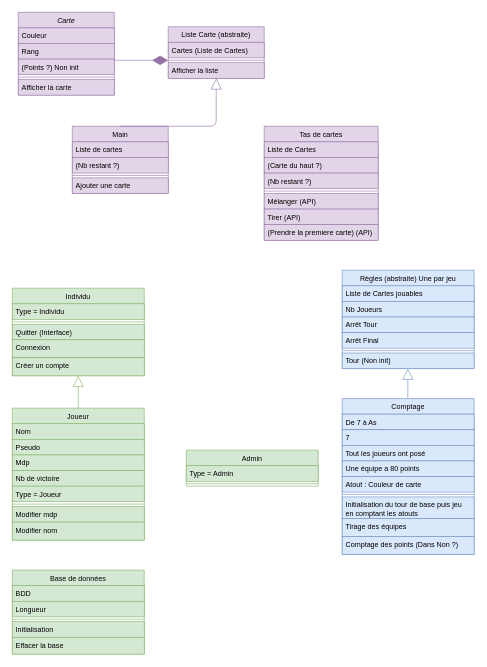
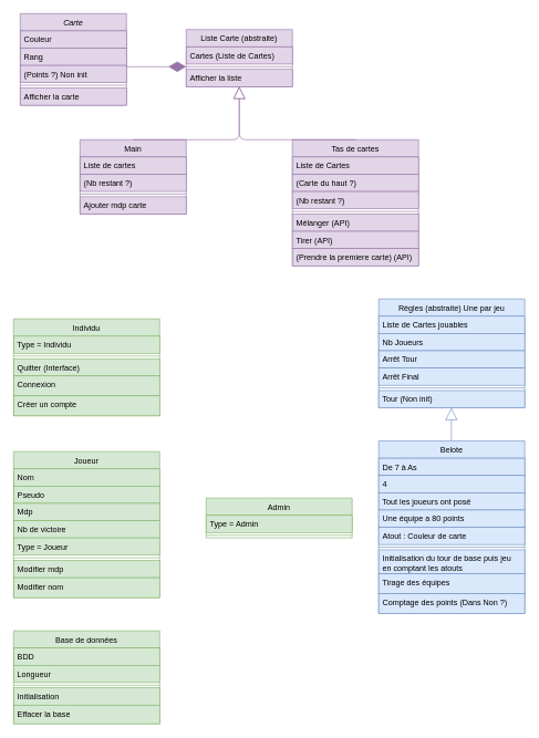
  <mxCell id="0" />
  <mxCell id="1" parent="0" />
  <mxCell id="2" value="Carte" style="swimlane;fontStyle=2;align=center;verticalAlign=top;childLayout=stackLayout;horizontal=1;startSize=26;horizontalStack=0;resizeParent=1;resizeLast=0;collapsible=1;marginBottom=0;rounded=0;shadow=0;strokeWidth=1;fillColor=#e1d5e7;strokeColor=#9673a6;" parent="1" vertex="1"><mxGeometry x="30" y="20" width="160" height="138" as="geometry"><mxRectangle x="230" y="140" width="160" height="26" as="alternateBounds" /></mxGeometry></mxCell>
  <mxCell id="3" value="Couleur" style="text;align=left;verticalAlign=top;spacingLeft=4;spacingRight=4;overflow=hidden;rotatable=0;points=[[0,0.5],[1,0.5]];portConstraint=eastwest;fillColor=#e1d5e7;strokeColor=#9673a6;" parent="2" vertex="1"><mxGeometry y="26" width="160" height="26" as="geometry" /></mxCell>
  <mxCell id="4" value="Rang" style="text;align=left;verticalAlign=top;spacingLeft=4;spacingRight=4;overflow=hidden;rotatable=0;points=[[0,0.5],[1,0.5]];portConstraint=eastwest;rounded=0;shadow=0;html=0;fillColor=#e1d5e7;strokeColor=#9673a6;" parent="2" vertex="1"><mxGeometry y="52" width="160" height="26" as="geometry" /></mxCell>
  <mxCell id="5" value="(Points ?) Non init" style="text;align=left;verticalAlign=top;spacingLeft=4;spacingRight=4;overflow=hidden;rotatable=0;points=[[0,0.5],[1,0.5]];portConstraint=eastwest;rounded=0;shadow=0;html=0;fillColor=#e1d5e7;strokeColor=#9673a6;" parent="2" vertex="1"><mxGeometry y="78" width="160" height="26" as="geometry" /></mxCell>
  <mxCell id="6" value="" style="line;html=1;strokeWidth=1;align=left;verticalAlign=middle;spacingTop=-1;spacingLeft=3;spacingRight=3;rotatable=0;labelPosition=right;points=[];portConstraint=eastwest;fillColor=#e1d5e7;strokeColor=#9673a6;" parent="2" vertex="1"><mxGeometry y="104" width="160" height="8" as="geometry" /></mxCell>
  <mxCell id="7" value="Afficher la carte" style="text;align=left;verticalAlign=top;spacingLeft=4;spacingRight=4;overflow=hidden;rotatable=0;points=[[0,0.5],[1,0.5]];portConstraint=eastwest;fillColor=#e1d5e7;strokeColor=#9673a6;" parent="2" vertex="1"><mxGeometry y="112" width="160" height="26" as="geometry" /></mxCell>
  <mxCell id="8" value="Liste Carte (abstraite)" style="swimlane;fontStyle=0;align=center;verticalAlign=top;childLayout=stackLayout;horizontal=1;startSize=26;horizontalStack=0;resizeParent=1;resizeLast=0;collapsible=1;marginBottom=0;rounded=0;shadow=0;strokeWidth=1;fillColor=#e1d5e7;strokeColor=#9673a6;" parent="1" vertex="1"><mxGeometry x="280" y="44" width="160" height="86" as="geometry"><mxRectangle x="130" y="380" width="160" height="26" as="alternateBounds" /></mxGeometry></mxCell>
  <mxCell id="9" value="Cartes (Liste de Cartes)" style="text;align=left;verticalAlign=top;spacingLeft=4;spacingRight=4;overflow=hidden;rotatable=0;points=[[0,0.5],[1,0.5]];portConstraint=eastwest;fillColor=#e1d5e7;strokeColor=#9673a6;" parent="8" vertex="1"><mxGeometry y="26" width="160" height="26" as="geometry" /></mxCell>
  <mxCell id="10" value="" style="line;html=1;strokeWidth=1;align=left;verticalAlign=middle;spacingTop=-1;spacingLeft=3;spacingRight=3;rotatable=0;labelPosition=right;points=[];portConstraint=eastwest;fillColor=#e1d5e7;strokeColor=#9673a6;" parent="8" vertex="1"><mxGeometry y="52" width="160" height="8" as="geometry" /></mxCell>
  <mxCell id="11" value="Afficher la liste" style="text;align=left;verticalAlign=top;spacingLeft=4;spacingRight=4;overflow=hidden;rotatable=0;points=[[0,0.5],[1,0.5]];portConstraint=eastwest;fillColor=#e1d5e7;strokeColor=#9673a6;" parent="8" vertex="1"><mxGeometry y="60" width="160" height="26" as="geometry" /></mxCell>
  <mxCell id="12" value="Tas de cartes&#10;" style="swimlane;fontStyle=0;align=center;verticalAlign=top;childLayout=stackLayout;horizontal=1;startSize=26;horizontalStack=0;resizeParent=1;resizeLast=0;collapsible=1;marginBottom=0;rounded=0;shadow=0;strokeWidth=1;fillColor=#e1d5e7;strokeColor=#9673a6;" parent="1" vertex="1"><mxGeometry x="440" y="210" width="190" height="190" as="geometry"><mxRectangle x="550" y="140" width="160" height="26" as="alternateBounds" /></mxGeometry></mxCell>
  <mxCell id="13" value="Liste de Cartes" style="text;align=left;verticalAlign=top;spacingLeft=4;spacingRight=4;overflow=hidden;rotatable=0;points=[[0,0.5],[1,0.5]];portConstraint=eastwest;fillColor=#e1d5e7;strokeColor=#9673a6;" parent="12" vertex="1"><mxGeometry y="26" width="190" height="26" as="geometry" /></mxCell>
  <mxCell id="14" value="(Carte du haut ?)" style="text;align=left;verticalAlign=top;spacingLeft=4;spacingRight=4;overflow=hidden;rotatable=0;points=[[0,0.5],[1,0.5]];portConstraint=eastwest;rounded=0;shadow=0;html=0;fillColor=#e1d5e7;strokeColor=#9673a6;" parent="12" vertex="1"><mxGeometry y="52" width="190" height="26" as="geometry" /></mxCell>
  <mxCell id="15" value="(Nb restant ?)" style="text;align=left;verticalAlign=top;spacingLeft=4;spacingRight=4;overflow=hidden;rotatable=0;points=[[0,0.5],[1,0.5]];portConstraint=eastwest;fillColor=#e1d5e7;strokeColor=#9673a6;" parent="12" vertex="1"><mxGeometry y="78" width="190" height="26" as="geometry" /></mxCell>
  <mxCell id="16" value="" style="line;html=1;strokeWidth=1;align=left;verticalAlign=middle;spacingTop=-1;spacingLeft=3;spacingRight=3;rotatable=0;labelPosition=right;points=[];portConstraint=eastwest;fillColor=#e1d5e7;strokeColor=#9673a6;" parent="12" vertex="1"><mxGeometry y="104" width="190" height="8" as="geometry" /></mxCell>
  <mxCell id="17" value="Mélanger (API)" style="text;align=left;verticalAlign=top;spacingLeft=4;spacingRight=4;overflow=hidden;rotatable=0;points=[[0,0.5],[1,0.5]];portConstraint=eastwest;fillColor=#e1d5e7;strokeColor=#9673a6;" parent="12" vertex="1"><mxGeometry y="112" width="190" height="26" as="geometry" /></mxCell>
  <mxCell id="18" value="Tirer (API)" style="text;align=left;verticalAlign=top;spacingLeft=4;spacingRight=4;overflow=hidden;rotatable=0;points=[[0,0.5],[1,0.5]];portConstraint=eastwest;fillColor=#e1d5e7;strokeColor=#9673a6;" parent="12" vertex="1"><mxGeometry y="138" width="190" height="26" as="geometry" /></mxCell>
  <mxCell id="19" value="(Prendre la premiere carte) (API)" style="text;align=left;verticalAlign=top;spacingLeft=4;spacingRight=4;overflow=hidden;rotatable=0;points=[[0,0.5],[1,0.5]];portConstraint=eastwest;fillColor=#e1d5e7;strokeColor=#9673a6;" parent="12" vertex="1"><mxGeometry y="164" width="190" height="26" as="geometry" /></mxCell>
+ <mxCell id="20" value="" style="endArrow=block;endSize=16;endFill=0;html=1;entryX=0.5;entryY=1;entryDx=0;entryDy=0;exitX=0.5;exitY=0;exitDx=0;exitDy=0;fillColor=#e1d5e7;strokeColor=#9673a6;" parent="1" source="12" target="8" edge="1"><mxGeometry width="160" relative="1" as="geometry"><mxPoint x="310" y="210" as="sourcePoint" /><mxPoint x="470" y="210" as="targetPoint" /><Array as="points"><mxPoint x="360" y="210" /></Array></mxGeometry></mxCell>
  <mxCell id="21" value="Main" style="swimlane;fontStyle=0;align=center;verticalAlign=top;childLayout=stackLayout;horizontal=1;startSize=26;horizontalStack=0;resizeParent=1;resizeLast=0;collapsible=1;marginBottom=0;rounded=0;shadow=0;strokeWidth=1;fillColor=#e1d5e7;strokeColor=#9673a6;" parent="1" vertex="1"><mxGeometry x="120" y="210" width="160" height="112" as="geometry"><mxRectangle x="340" y="380" width="170" height="26" as="alternateBounds" /></mxGeometry></mxCell>
  <mxCell id="22" value="Liste de cartes" style="text;align=left;verticalAlign=top;spacingLeft=4;spacingRight=4;overflow=hidden;rotatable=0;points=[[0,0.5],[1,0.5]];portConstraint=eastwest;fillColor=#e1d5e7;strokeColor=#9673a6;" parent="21" vertex="1"><mxGeometry y="26" width="160" height="26" as="geometry" /></mxCell>
  <mxCell id="23" value="(Nb restant ?)" style="text;align=left;verticalAlign=top;spacingLeft=4;spacingRight=4;overflow=hidden;rotatable=0;points=[[0,0.5],[1,0.5]];portConstraint=eastwest;fillColor=#e1d5e7;strokeColor=#9673a6;" parent="21" vertex="1"><mxGeometry y="52" width="160" height="26" as="geometry" /></mxCell>
  <mxCell id="24" value="" style="line;html=1;strokeWidth=1;align=left;verticalAlign=middle;spacingTop=-1;spacingLeft=3;spacingRight=3;rotatable=0;labelPosition=right;points=[];portConstraint=eastwest;fillColor=#e1d5e7;strokeColor=#9673a6;" parent="21" vertex="1"><mxGeometry y="78" width="160" height="8" as="geometry" /></mxCell>
- <mxCell id="25" value="Ajouter une carte" style="text;align=left;verticalAlign=top;spacingLeft=4;spacingRight=4;overflow=hidden;rotatable=0;points=[[0,0.5],[1,0.5]];portConstraint=eastwest;fillColor=#e1d5e7;strokeColor=#9673a6;" parent="21" vertex="1"><mxGeometry y="86" width="160" height="26" as="geometry" /></mxCell>
+ <mxCell id="25" value="Ajouter mdp carte" style="text;align=left;verticalAlign=top;spacingLeft=4;spacingRight=4;overflow=hidden;rotatable=0;points=[[0,0.5],[1,0.5]];portConstraint=eastwest;fillColor=#e1d5e7;strokeColor=#9673a6;" parent="21" vertex="1"><mxGeometry y="86" width="160" height="26" as="geometry" /></mxCell>
  <mxCell id="26" value="" style="endArrow=diamondThin;endFill=1;endSize=24;html=1;fillColor=#e1d5e7;strokeColor=#9673a6;" parent="1" edge="1"><mxGeometry width="160" relative="1" as="geometry"><mxPoint x="190" y="100" as="sourcePoint" /><mxPoint x="280" y="100" as="targetPoint" /></mxGeometry></mxCell>
  <mxCell id="27" value="" style="endArrow=block;endSize=16;endFill=0;html=1;entryX=0.5;entryY=1;entryDx=0;entryDy=0;fillColor=#dae8fc;strokeColor=#6c8ebf;" parent="1" edge="1"><mxGeometry x="0.017" width="160" relative="1" as="geometry"><mxPoint x="679.5" y="664" as="sourcePoint" /><mxPoint x="679.5" y="614" as="targetPoint" /><Array as="points" /><mxPoint as="offset" /></mxGeometry></mxCell>
  <mxCell id="28" value="" style="endArrow=block;endSize=16;endFill=0;html=1;entryX=0.5;entryY=1;entryDx=0;entryDy=0;fillColor=#e1d5e7;strokeColor=#9673a6;exitX=0.5;exitY=0;exitDx=0;exitDy=0;" parent="1" source="21" edge="1"><mxGeometry x="0.017" width="160" relative="1" as="geometry"><mxPoint x="200" y="210" as="sourcePoint" /><mxPoint x="360" y="130" as="targetPoint" /><Array as="points"><mxPoint x="360" y="210" /><mxPoint x="360" y="180" /></Array><mxPoint as="offset" /></mxGeometry></mxCell>
  <mxCell id="29" value="Règles (abstraite) Une par jeu" style="swimlane;fontStyle=0;align=center;verticalAlign=top;childLayout=stackLayout;horizontal=1;startSize=26;horizontalStack=0;resizeParent=1;resizeLast=0;collapsible=1;marginBottom=0;rounded=0;shadow=0;strokeWidth=1;fillColor=#dae8fc;strokeColor=#6c8ebf;" parent="1" vertex="1"><mxGeometry x="570" y="450" width="220" height="164" as="geometry"><mxRectangle x="550" y="140" width="160" height="26" as="alternateBounds" /></mxGeometry></mxCell>
  <mxCell id="30" value="Liste de Cartes jouables" style="text;align=left;verticalAlign=top;spacingLeft=4;spacingRight=4;overflow=hidden;rotatable=0;points=[[0,0.5],[1,0.5]];portConstraint=eastwest;fillColor=#dae8fc;strokeColor=#6c8ebf;" parent="29" vertex="1"><mxGeometry y="26" width="220" height="26" as="geometry" /></mxCell>
  <mxCell id="31" value="Nb Joueurs&#10;" style="text;align=left;verticalAlign=top;spacingLeft=4;spacingRight=4;overflow=hidden;rotatable=0;points=[[0,0.5],[1,0.5]];portConstraint=eastwest;rounded=0;shadow=0;html=0;fillColor=#dae8fc;strokeColor=#6c8ebf;" parent="29" vertex="1"><mxGeometry y="52" width="220" height="26" as="geometry" /></mxCell>
  <mxCell id="32" value="Arrêt Tour " style="text;align=left;verticalAlign=top;spacingLeft=4;spacingRight=4;overflow=hidden;rotatable=0;points=[[0,0.5],[1,0.5]];portConstraint=eastwest;rounded=0;shadow=0;html=0;fillColor=#dae8fc;strokeColor=#6c8ebf;" parent="29" vertex="1"><mxGeometry y="78" width="220" height="26" as="geometry" /></mxCell>
  <mxCell id="33" value="Arrêt Final" style="text;align=left;verticalAlign=top;spacingLeft=4;spacingRight=4;overflow=hidden;rotatable=0;points=[[0,0.5],[1,0.5]];portConstraint=eastwest;rounded=0;shadow=0;html=0;fillColor=#dae8fc;strokeColor=#6c8ebf;" parent="29" vertex="1"><mxGeometry y="104" width="220" height="26" as="geometry" /></mxCell>
  <mxCell id="34" value="" style="line;html=1;strokeWidth=1;align=left;verticalAlign=middle;spacingTop=-1;spacingLeft=3;spacingRight=3;rotatable=0;labelPosition=right;points=[];portConstraint=eastwest;fillColor=#dae8fc;strokeColor=#6c8ebf;" parent="29" vertex="1"><mxGeometry y="130" width="220" height="8" as="geometry" /></mxCell>
  <mxCell id="35" value="Tour (Non init)" style="text;align=left;verticalAlign=top;spacingLeft=4;spacingRight=4;overflow=hidden;rotatable=0;points=[[0,0.5],[1,0.5]];portConstraint=eastwest;fillColor=#dae8fc;strokeColor=#6c8ebf;" parent="29" vertex="1"><mxGeometry y="138" width="220" height="26" as="geometry" /></mxCell>
- <mxCell id="36" value="Comptage" style="swimlane;fontStyle=0;align=center;verticalAlign=top;childLayout=stackLayout;horizontal=1;startSize=26;horizontalStack=0;resizeParent=1;resizeLast=0;collapsible=1;marginBottom=0;rounded=0;shadow=0;strokeWidth=1;fillColor=#dae8fc;strokeColor=#6c8ebf;" parent="1" vertex="1"><mxGeometry x="570" y="664" width="220" height="260" as="geometry"><mxRectangle x="550" y="140" width="160" height="26" as="alternateBounds" /></mxGeometry></mxCell>
+ <mxCell id="36" value="Belote" style="swimlane;fontStyle=0;align=center;verticalAlign=top;childLayout=stackLayout;horizontal=1;startSize=26;horizontalStack=0;resizeParent=1;resizeLast=0;collapsible=1;marginBottom=0;rounded=0;shadow=0;strokeWidth=1;fillColor=#dae8fc;strokeColor=#6c8ebf;" parent="1" vertex="1"><mxGeometry x="570" y="664" width="220" height="260" as="geometry"><mxRectangle x="550" y="140" width="160" height="26" as="alternateBounds" /></mxGeometry></mxCell>
  <mxCell id="37" value="De 7 à As" style="text;align=left;verticalAlign=top;spacingLeft=4;spacingRight=4;overflow=hidden;rotatable=0;points=[[0,0.5],[1,0.5]];portConstraint=eastwest;fillColor=#dae8fc;strokeColor=#6c8ebf;" parent="36" vertex="1"><mxGeometry y="26" width="220" height="26" as="geometry" /></mxCell>
- <mxCell id="38" value="7" style="text;align=left;verticalAlign=top;spacingLeft=4;spacingRight=4;overflow=hidden;rotatable=0;points=[[0,0.5],[1,0.5]];portConstraint=eastwest;rounded=0;shadow=0;html=0;fillColor=#dae8fc;strokeColor=#6c8ebf;" parent="36" vertex="1"><mxGeometry y="52" width="220" height="26" as="geometry" /></mxCell>
+ <mxCell id="38" value="4" style="text;align=left;verticalAlign=top;spacingLeft=4;spacingRight=4;overflow=hidden;rotatable=0;points=[[0,0.5],[1,0.5]];portConstraint=eastwest;rounded=0;shadow=0;html=0;fillColor=#dae8fc;strokeColor=#6c8ebf;" parent="36" vertex="1"><mxGeometry y="52" width="220" height="26" as="geometry" /></mxCell>
  <mxCell id="39" value="Tout les joueurs ont posé " style="text;align=left;verticalAlign=top;spacingLeft=4;spacingRight=4;overflow=hidden;rotatable=0;points=[[0,0.5],[1,0.5]];portConstraint=eastwest;rounded=0;shadow=0;html=0;fillColor=#dae8fc;strokeColor=#6c8ebf;" parent="36" vertex="1"><mxGeometry y="78" width="220" height="26" as="geometry" /></mxCell>
  <mxCell id="40" value="Une équipe a 80 points" style="text;align=left;verticalAlign=top;spacingLeft=4;spacingRight=4;overflow=hidden;rotatable=0;points=[[0,0.5],[1,0.5]];portConstraint=eastwest;rounded=0;shadow=0;html=0;fillColor=#dae8fc;strokeColor=#6c8ebf;" parent="36" vertex="1"><mxGeometry y="104" width="220" height="26" as="geometry" /></mxCell>
  <mxCell id="41" value="Atout : Couleur de carte" style="text;align=left;verticalAlign=top;spacingLeft=4;spacingRight=4;overflow=hidden;rotatable=0;points=[[0,0.5],[1,0.5]];portConstraint=eastwest;rounded=0;shadow=0;html=0;fillColor=#dae8fc;strokeColor=#6c8ebf;" parent="36" vertex="1"><mxGeometry y="130" width="220" height="26" as="geometry" /></mxCell>
  <mxCell id="42" value="" style="line;html=1;strokeWidth=1;align=left;verticalAlign=middle;spacingTop=-1;spacingLeft=3;spacingRight=3;rotatable=0;labelPosition=right;points=[];portConstraint=eastwest;fillColor=#dae8fc;strokeColor=#6c8ebf;" parent="36" vertex="1"><mxGeometry y="156" width="220" height="8" as="geometry" /></mxCell>
  <mxCell id="43" value="Initialisation du tour de base puis jeu &#10;en comptant les atouts" style="text;align=left;verticalAlign=top;spacingLeft=4;spacingRight=4;overflow=hidden;rotatable=0;points=[[0,0.5],[1,0.5]];portConstraint=eastwest;fillColor=#dae8fc;strokeColor=#6c8ebf;" parent="36" vertex="1"><mxGeometry y="164" width="220" height="36" as="geometry" /></mxCell>
  <mxCell id="44" value="Tirage des équipes " style="text;align=left;verticalAlign=top;spacingLeft=4;spacingRight=4;overflow=hidden;rotatable=0;points=[[0,0.5],[1,0.5]];portConstraint=eastwest;fillColor=#dae8fc;strokeColor=#6c8ebf;" parent="36" vertex="1"><mxGeometry y="200" width="220" height="30" as="geometry" /></mxCell>
  <mxCell id="45" value="Comptage des points (Dans Non ?)" style="text;align=left;verticalAlign=top;spacingLeft=4;spacingRight=4;overflow=hidden;rotatable=0;points=[[0,0.5],[1,0.5]];portConstraint=eastwest;fillColor=#dae8fc;strokeColor=#6c8ebf;" parent="36" vertex="1"><mxGeometry y="230" width="220" height="30" as="geometry" /></mxCell>
  <mxCell id="46" value="Joueur" style="swimlane;fontStyle=0;align=center;verticalAlign=top;childLayout=stackLayout;horizontal=1;startSize=26;horizontalStack=0;resizeParent=1;resizeLast=0;collapsible=1;marginBottom=0;rounded=0;shadow=0;strokeWidth=1;fillColor=#d5e8d4;strokeColor=#82b366;" parent="1" vertex="1"><mxGeometry x="20" y="680" width="220" height="220" as="geometry"><mxRectangle x="550" y="140" width="160" height="26" as="alternateBounds" /></mxGeometry></mxCell>
  <mxCell id="47" value="Nom" style="text;align=left;verticalAlign=top;spacingLeft=4;spacingRight=4;overflow=hidden;rotatable=0;points=[[0,0.5],[1,0.5]];portConstraint=eastwest;fillColor=#d5e8d4;strokeColor=#82b366;" parent="46" vertex="1"><mxGeometry y="26" width="220" height="26" as="geometry" /></mxCell>
  <mxCell id="48" value="Pseudo" style="text;align=left;verticalAlign=top;spacingLeft=4;spacingRight=4;overflow=hidden;rotatable=0;points=[[0,0.5],[1,0.5]];portConstraint=eastwest;rounded=0;shadow=0;html=0;fillColor=#d5e8d4;strokeColor=#82b366;" parent="46" vertex="1"><mxGeometry y="52" width="220" height="26" as="geometry" /></mxCell>
  <mxCell id="49" value="Mdp" style="text;align=left;verticalAlign=top;spacingLeft=4;spacingRight=4;overflow=hidden;rotatable=0;points=[[0,0.5],[1,0.5]];portConstraint=eastwest;rounded=0;shadow=0;html=0;fillColor=#d5e8d4;strokeColor=#82b366;" parent="46" vertex="1"><mxGeometry y="78" width="220" height="26" as="geometry" /></mxCell>
  <mxCell id="50" value="Nb de victoire" style="text;align=left;verticalAlign=top;spacingLeft=4;spacingRight=4;overflow=hidden;rotatable=0;points=[[0,0.5],[1,0.5]];portConstraint=eastwest;rounded=0;shadow=0;html=0;fillColor=#d5e8d4;strokeColor=#82b366;" parent="46" vertex="1"><mxGeometry y="104" width="220" height="26" as="geometry" /></mxCell>
  <mxCell id="51" value="Type = Joueur" style="text;align=left;verticalAlign=top;spacingLeft=4;spacingRight=4;overflow=hidden;rotatable=0;points=[[0,0.5],[1,0.5]];portConstraint=eastwest;rounded=0;shadow=0;html=0;fillColor=#d5e8d4;strokeColor=#82b366;" parent="46" vertex="1"><mxGeometry y="130" width="220" height="26" as="geometry" /></mxCell>
  <mxCell id="52" value="" style="line;html=1;strokeWidth=1;align=left;verticalAlign=middle;spacingTop=-1;spacingLeft=3;spacingRight=3;rotatable=0;labelPosition=right;points=[];portConstraint=eastwest;fillColor=#d5e8d4;strokeColor=#82b366;" parent="46" vertex="1"><mxGeometry y="156" width="220" height="8" as="geometry" /></mxCell>
  <mxCell id="53" value="Modifier mdp" style="text;align=left;verticalAlign=top;spacingLeft=4;spacingRight=4;overflow=hidden;rotatable=0;points=[[0,0.5],[1,0.5]];portConstraint=eastwest;fillColor=#d5e8d4;strokeColor=#82b366;" parent="46" vertex="1"><mxGeometry y="164" width="220" height="26" as="geometry" /></mxCell>
  <mxCell id="54" value="Modifier nom" style="text;align=left;verticalAlign=top;spacingLeft=4;spacingRight=4;overflow=hidden;rotatable=0;points=[[0,0.5],[1,0.5]];portConstraint=eastwest;fillColor=#d5e8d4;strokeColor=#82b366;" parent="46" vertex="1"><mxGeometry y="190" width="220" height="30" as="geometry" /></mxCell>
  <mxCell id="55" value="Base de données" style="swimlane;fontStyle=0;align=center;verticalAlign=top;childLayout=stackLayout;horizontal=1;startSize=26;horizontalStack=0;resizeParent=1;resizeLast=0;collapsible=1;marginBottom=0;rounded=0;shadow=0;strokeWidth=1;fillColor=#d5e8d4;strokeColor=#82b366;" parent="1" vertex="1"><mxGeometry x="20" y="950" width="220" height="140" as="geometry"><mxRectangle x="550" y="140" width="160" height="26" as="alternateBounds" /></mxGeometry></mxCell>
  <mxCell id="56" value="BDD" style="text;align=left;verticalAlign=top;spacingLeft=4;spacingRight=4;overflow=hidden;rotatable=0;points=[[0,0.5],[1,0.5]];portConstraint=eastwest;fillColor=#d5e8d4;strokeColor=#82b366;" parent="55" vertex="1"><mxGeometry y="26" width="220" height="26" as="geometry" /></mxCell>
  <mxCell id="57" value="Longueur" style="text;align=left;verticalAlign=top;spacingLeft=4;spacingRight=4;overflow=hidden;rotatable=0;points=[[0,0.5],[1,0.5]];portConstraint=eastwest;rounded=0;shadow=0;html=0;fillColor=#d5e8d4;strokeColor=#82b366;" parent="55" vertex="1"><mxGeometry y="52" width="220" height="26" as="geometry" /></mxCell>
  <mxCell id="58" value="" style="line;html=1;strokeWidth=1;align=left;verticalAlign=middle;spacingTop=-1;spacingLeft=3;spacingRight=3;rotatable=0;labelPosition=right;points=[];portConstraint=eastwest;fillColor=#d5e8d4;strokeColor=#82b366;" parent="55" vertex="1"><mxGeometry y="78" width="220" height="8" as="geometry" /></mxCell>
  <mxCell id="59" value="Initialisation" style="text;align=left;verticalAlign=top;spacingLeft=4;spacingRight=4;overflow=hidden;rotatable=0;points=[[0,0.5],[1,0.5]];portConstraint=eastwest;fillColor=#d5e8d4;strokeColor=#82b366;" parent="55" vertex="1"><mxGeometry y="86" width="220" height="26" as="geometry" /></mxCell>
  <mxCell id="60" value="Effacer la base" style="text;align=left;verticalAlign=top;spacingLeft=4;spacingRight=4;overflow=hidden;rotatable=0;points=[[0,0.5],[1,0.5]];portConstraint=eastwest;fillColor=#d5e8d4;strokeColor=#82b366;" parent="55" vertex="1"><mxGeometry y="112" width="220" height="28" as="geometry" /></mxCell>
- <mxCell id="61" value="" style="endArrow=block;endSize=16;endFill=0;html=1;fillColor=#d5e8d4;strokeColor=#82b366;exitX=0.5;exitY=0;exitDx=0;exitDy=0;" edge="1" parent="1" source="46" target="67"><mxGeometry width="160" relative="1" as="geometry"><mxPoint x="250" y="807" as="sourcePoint" /><mxPoint x="320" y="807" as="targetPoint" /><Array as="points" /></mxGeometry></mxCell>
  <mxCell id="62" value="Individu" style="swimlane;fontStyle=0;align=center;verticalAlign=top;childLayout=stackLayout;horizontal=1;startSize=26;horizontalStack=0;resizeParent=1;resizeLast=0;collapsible=1;marginBottom=0;rounded=0;shadow=0;strokeWidth=1;fillColor=#d5e8d4;strokeColor=#82b366;" vertex="1" parent="1"><mxGeometry x="20" y="480" width="220" height="146" as="geometry"><mxRectangle x="550" y="140" width="160" height="26" as="alternateBounds" /></mxGeometry></mxCell>
  <mxCell id="63" value="Type = Individu" style="text;align=left;verticalAlign=top;spacingLeft=4;spacingRight=4;overflow=hidden;rotatable=0;points=[[0,0.5],[1,0.5]];portConstraint=eastwest;rounded=0;shadow=0;html=0;fillColor=#d5e8d4;strokeColor=#82b366;" vertex="1" parent="62"><mxGeometry y="26" width="220" height="26" as="geometry" /></mxCell>
  <mxCell id="64" value="" style="line;html=1;strokeWidth=1;align=left;verticalAlign=middle;spacingTop=-1;spacingLeft=3;spacingRight=3;rotatable=0;labelPosition=right;points=[];portConstraint=eastwest;fillColor=#d5e8d4;strokeColor=#82b366;" vertex="1" parent="62"><mxGeometry y="52" width="220" height="8" as="geometry" /></mxCell>
  <mxCell id="65" value="Quitter (Interface)" style="text;align=left;verticalAlign=top;spacingLeft=4;spacingRight=4;overflow=hidden;rotatable=0;points=[[0,0.5],[1,0.5]];portConstraint=eastwest;fillColor=#d5e8d4;strokeColor=#82b366;" vertex="1" parent="62"><mxGeometry y="60" width="220" height="26" as="geometry" /></mxCell>
  <mxCell id="66" value="Connexion" style="text;align=left;verticalAlign=top;spacingLeft=4;spacingRight=4;overflow=hidden;rotatable=0;points=[[0,0.5],[1,0.5]];portConstraint=eastwest;fillColor=#d5e8d4;strokeColor=#82b366;" vertex="1" parent="62"><mxGeometry y="86" width="220" height="30" as="geometry" /></mxCell>
  <mxCell id="67" value="Créer un compte" style="text;align=left;verticalAlign=top;spacingLeft=4;spacingRight=4;overflow=hidden;rotatable=0;points=[[0,0.5],[1,0.5]];portConstraint=eastwest;fillColor=#d5e8d4;strokeColor=#82b366;" vertex="1" parent="62"><mxGeometry y="116" width="220" height="30" as="geometry" /></mxCell>
  <mxCell id="68" value="Admin" style="swimlane;fontStyle=0;align=center;verticalAlign=top;childLayout=stackLayout;horizontal=1;startSize=26;horizontalStack=0;resizeParent=1;resizeLast=0;collapsible=1;marginBottom=0;rounded=0;shadow=0;strokeWidth=1;fillColor=#d5e8d4;strokeColor=#82b366;" vertex="1" parent="1"><mxGeometry x="310" y="750" width="220" height="60" as="geometry"><mxRectangle x="550" y="140" width="160" height="26" as="alternateBounds" /></mxGeometry></mxCell>
  <mxCell id="69" value="Type = Admin" style="text;align=left;verticalAlign=top;spacingLeft=4;spacingRight=4;overflow=hidden;rotatable=0;points=[[0,0.5],[1,0.5]];portConstraint=eastwest;rounded=0;shadow=0;html=0;fillColor=#d5e8d4;strokeColor=#82b366;" vertex="1" parent="68"><mxGeometry y="26" width="220" height="26" as="geometry" /></mxCell>
  <mxCell id="70" value="" style="line;html=1;strokeWidth=1;align=left;verticalAlign=middle;spacingTop=-1;spacingLeft=3;spacingRight=3;rotatable=0;labelPosition=right;points=[];portConstraint=eastwest;fillColor=#d5e8d4;strokeColor=#82b366;" vertex="1" parent="68"><mxGeometry y="52" width="220" height="8" as="geometry" /></mxCell>
